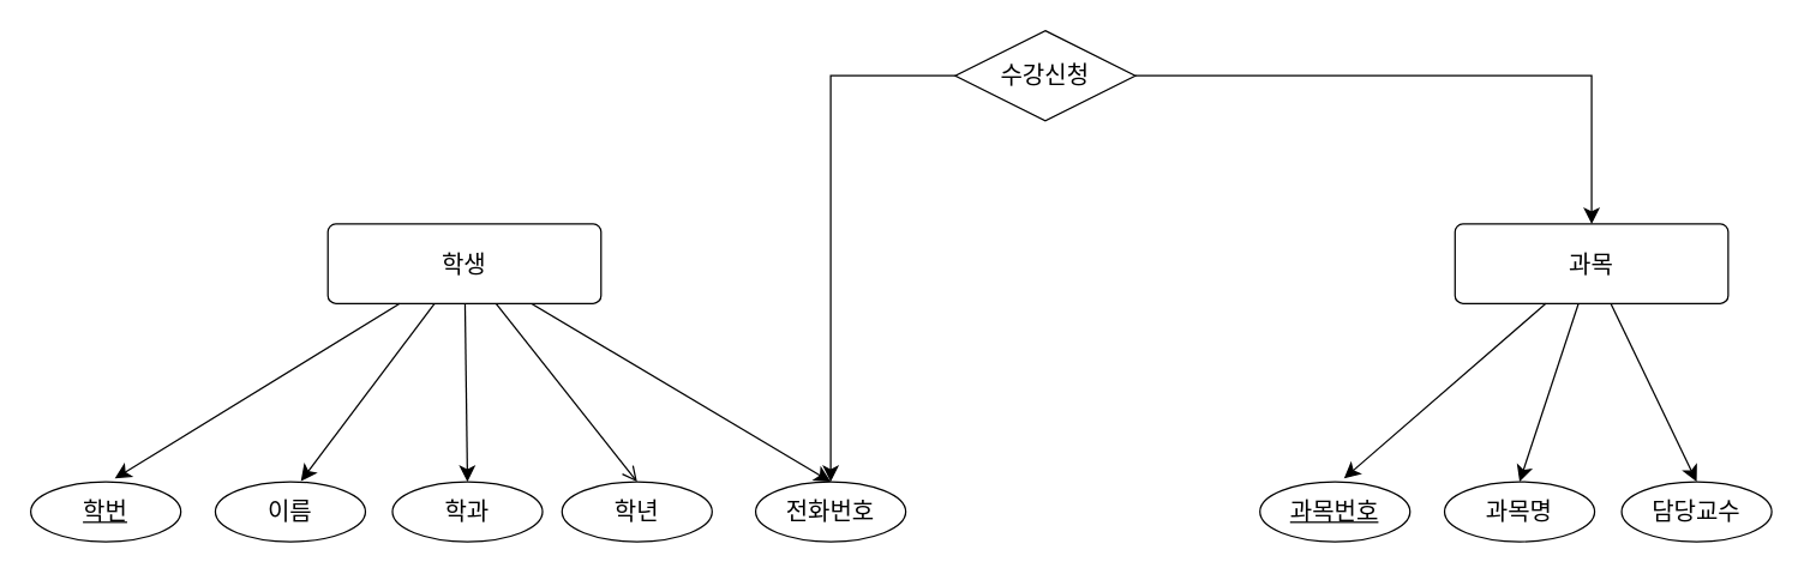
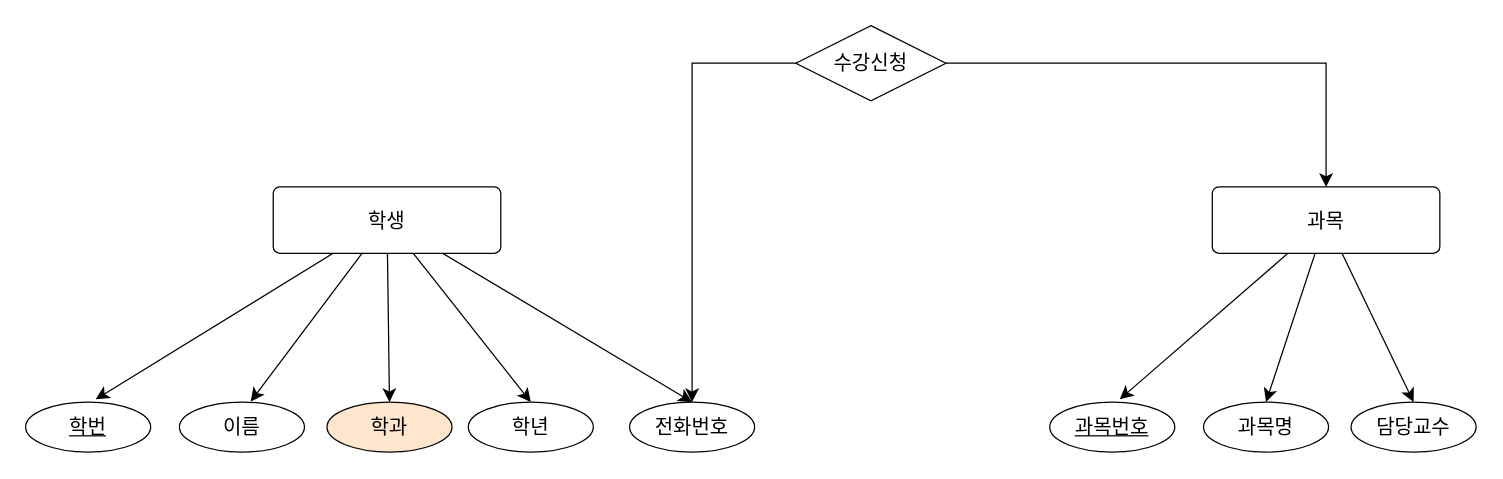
  <mxCell id="0" />
  <mxCell id="1" parent="0" />
  <mxCell id="2" style="edgeStyle=none;curved=1;rounded=0;orthogonalLoop=1;jettySize=auto;html=1;fontSize=12;startSize=8;endSize=8;" edge="1" parent="1" source="6"><mxGeometry relative="1" as="geometry"><mxPoint x="200" y="320.571" as="targetPoint" /></mxGeometry></mxCell>
- <mxCell id="3" style="edgeStyle=none;curved=1;rounded=0;orthogonalLoop=1;jettySize=auto;html=1;entryX=0.5;entryY=0;entryDx=0;entryDy=0;fontSize=12;startSize=8;endSize=8;endArrow=open;" edge="1" parent="1" source="6" target="10"><mxGeometry relative="1" as="geometry" /></mxCell>
+ <mxCell id="3" style="edgeStyle=none;curved=1;rounded=0;orthogonalLoop=1;jettySize=auto;html=1;entryX=0.5;entryY=0;entryDx=0;entryDy=0;fontSize=12;startSize=8;endSize=8;" edge="1" parent="1" source="6" target="10"><mxGeometry relative="1" as="geometry" /></mxCell>
  <mxCell id="4" style="edgeStyle=none;curved=1;rounded=0;orthogonalLoop=1;jettySize=auto;html=1;entryX=0.5;entryY=0;entryDx=0;entryDy=0;fontSize=12;startSize=8;endSize=8;" edge="1" parent="1" source="6" target="11"><mxGeometry relative="1" as="geometry" /></mxCell>
  <mxCell id="5" style="edgeStyle=none;curved=1;rounded=0;orthogonalLoop=1;jettySize=auto;html=1;entryX=0.5;entryY=0;entryDx=0;entryDy=0;fontSize=12;startSize=8;endSize=8;" edge="1" parent="1" source="6" target="9"><mxGeometry relative="1" as="geometry" /></mxCell>
  <mxCell id="6" value="학생" style="rounded=1;arcSize=10;whiteSpace=wrap;html=1;align=center;fontSize=16;" vertex="1" parent="1"><mxGeometry x="218" y="149" width="182" height="53" as="geometry" /></mxCell>
  <mxCell id="7" value="학번" style="ellipse;whiteSpace=wrap;html=1;align=center;fontStyle=4;fontSize=16;" vertex="1" parent="1"><mxGeometry x="20" y="321" width="100" height="40" as="geometry" /></mxCell>
  <mxCell id="8" value="이름" style="ellipse;whiteSpace=wrap;html=1;align=center;fontSize=16;" vertex="1" parent="1"><mxGeometry x="143" y="321" width="100" height="40" as="geometry" /></mxCell>
- <mxCell id="9" value="학과" style="ellipse;whiteSpace=wrap;html=1;align=center;fontSize=16;" vertex="1" parent="1"><mxGeometry x="261" y="321" width="100" height="40" as="geometry" /></mxCell>
+ <mxCell id="9" value="학과" style="ellipse;whiteSpace=wrap;html=1;align=center;fontSize=16;fillColor=#ffe6cc;" vertex="1" parent="1"><mxGeometry x="261" y="321" width="100" height="40" as="geometry" /></mxCell>
  <mxCell id="10" value="학년" style="ellipse;whiteSpace=wrap;html=1;align=center;fontSize=16;" vertex="1" parent="1"><mxGeometry x="374" y="321" width="100" height="40" as="geometry" /></mxCell>
  <mxCell id="11" value="전화번호" style="ellipse;whiteSpace=wrap;html=1;align=center;fontSize=16;" vertex="1" parent="1"><mxGeometry x="503" y="321" width="100" height="40" as="geometry" /></mxCell>
  <mxCell id="12" style="edgeStyle=none;curved=1;rounded=0;orthogonalLoop=1;jettySize=auto;html=1;entryX=0.56;entryY=-0.054;entryDx=0;entryDy=0;entryPerimeter=0;fontSize=12;startSize=8;endSize=8;" edge="1" parent="1" source="6" target="7"><mxGeometry relative="1" as="geometry" /></mxCell>
  <mxCell id="13" style="edgeStyle=none;curved=1;rounded=0;orthogonalLoop=1;jettySize=auto;html=1;entryX=0.5;entryY=0;entryDx=0;entryDy=0;fontSize=12;startSize=8;endSize=8;" edge="1" source="15" target="18" parent="1"><mxGeometry relative="1" as="geometry" /></mxCell>
  <mxCell id="14" style="edgeStyle=none;curved=1;rounded=0;orthogonalLoop=1;jettySize=auto;html=1;entryX=0.5;entryY=0;entryDx=0;entryDy=0;fontSize=12;startSize=8;endSize=8;" edge="1" parent="1" source="15" target="17"><mxGeometry relative="1" as="geometry" /></mxCell>
  <mxCell id="15" value="과목" style="rounded=1;arcSize=10;whiteSpace=wrap;html=1;align=center;fontSize=16;" vertex="1" parent="1"><mxGeometry x="969" y="149" width="182" height="53" as="geometry" /></mxCell>
  <mxCell id="16" value="과목번호" style="ellipse;whiteSpace=wrap;html=1;align=center;fontStyle=4;fontSize=16;" vertex="1" parent="1"><mxGeometry x="839" y="321" width="100" height="40" as="geometry" /></mxCell>
  <mxCell id="17" value="과목명" style="ellipse;whiteSpace=wrap;html=1;align=center;fontSize=16;" vertex="1" parent="1"><mxGeometry x="962" y="321" width="100" height="40" as="geometry" /></mxCell>
  <mxCell id="18" value="담당교수" style="ellipse;whiteSpace=wrap;html=1;align=center;fontSize=16;" vertex="1" parent="1"><mxGeometry x="1080" y="321" width="100" height="40" as="geometry" /></mxCell>
  <mxCell id="19" style="edgeStyle=none;curved=1;rounded=0;orthogonalLoop=1;jettySize=auto;html=1;entryX=0.56;entryY=-0.054;entryDx=0;entryDy=0;entryPerimeter=0;fontSize=12;startSize=8;endSize=8;" edge="1" source="15" target="16" parent="1"><mxGeometry relative="1" as="geometry" /></mxCell>
  <mxCell id="20" style="edgeStyle=orthogonalEdgeStyle;rounded=0;orthogonalLoop=1;jettySize=auto;html=1;fontSize=12;startSize=8;endSize=8;" edge="1" parent="1" source="22" target="11"><mxGeometry relative="1" as="geometry" /></mxCell>
  <mxCell id="21" style="edgeStyle=orthogonalEdgeStyle;rounded=0;orthogonalLoop=1;jettySize=auto;html=1;entryX=0.5;entryY=0;entryDx=0;entryDy=0;fontSize=12;startSize=8;endSize=8;" edge="1" parent="1" source="22" target="15"><mxGeometry relative="1" as="geometry" /></mxCell>
  <mxCell id="22" value="수강신청" style="shape=rhombus;perimeter=rhombusPerimeter;whiteSpace=wrap;html=1;align=center;fontSize=16;" vertex="1" parent="1"><mxGeometry x="636" y="20" width="120" height="60" as="geometry" /></mxCell>
